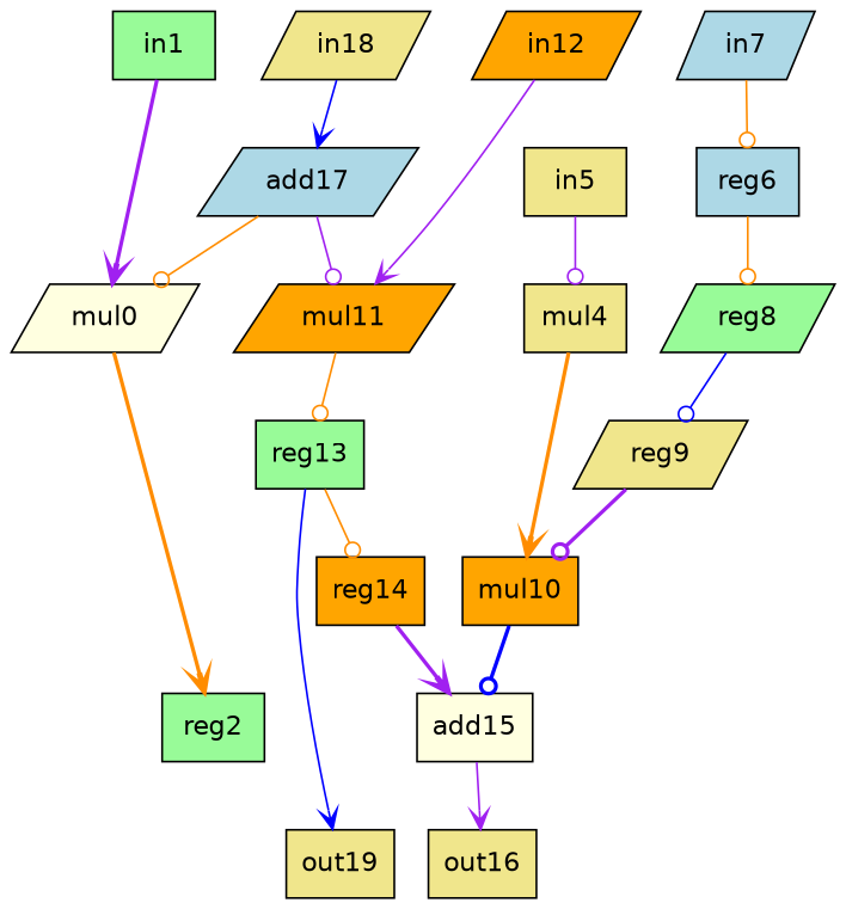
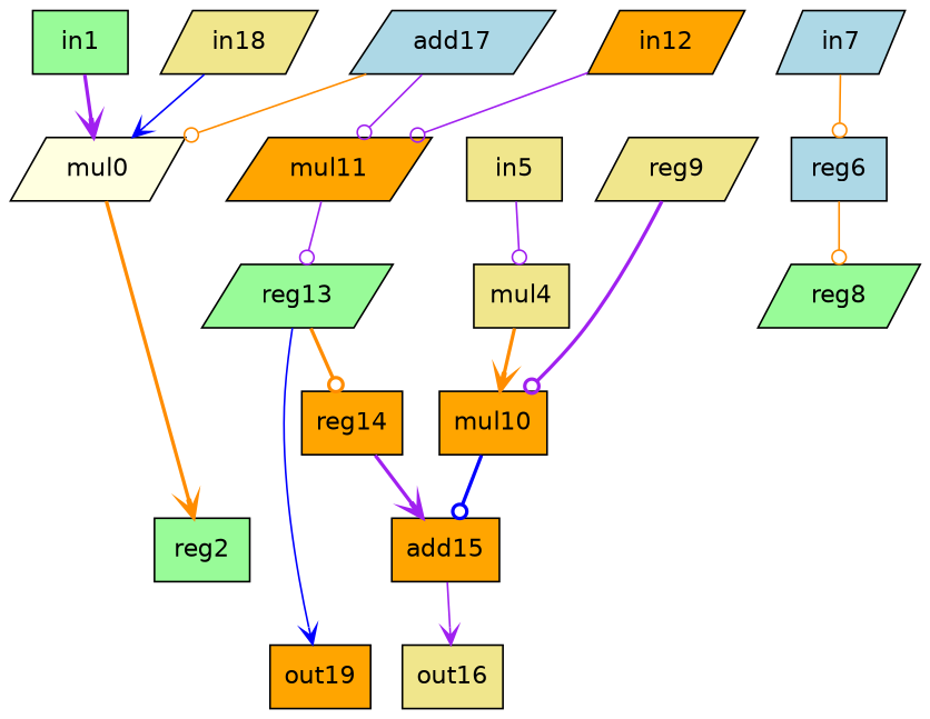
  digraph {
    fontname="DejaVu Sans"
    node [fillcolor=orange fontname="DejaVu Sans" op=reg shape=box style=filled]
    edge [arrowhead=odot color=purple fontname="DejaVu Sans" port=0 style=solid weight=0]
    n1 [fillcolor=lightyellow label=mul0 op=mul shape=parallelogram]
    n2 [fillcolor=palegreen label=reg2]
    n3 [fillcolor=palegreen label=in1 op=in]
    n4 [label=mul10 op=mul]
-   n5 [fillcolor=lightyellow label=add15 op=add]
+   n5 [label=add15 op=add]
    n6 [fillcolor=khaki label=out16 op=out]
    n7 [label=mul11 op=mul shape=parallelogram]
-   n8 [fillcolor=palegreen label=reg13]
+   n8 [fillcolor=palegreen label=reg13 shape=parallelogram]
    n9 [label=reg14]
-   n10 [fillcolor=khaki label=out19 op=out]
+   n10 [label=out19 op=out]
    n11 [label=in12 op=in shape=parallelogram]
    n12 [fillcolor=lightblue label=add17 op=addi shape=parallelogram value=2]
    n13 [fillcolor=khaki label=in18 op=in shape=parallelogram]
    n14 [fillcolor=khaki label=mul4 op=mul]
    n15 [fillcolor=khaki label=in5 op=in]
    n16 [fillcolor=lightblue label=reg6]
    n17 [fillcolor=palegreen label=reg8 shape=parallelogram]
    n18 [fillcolor=khaki label=reg9 shape=parallelogram]
    n19 [fillcolor=lightblue label=in7 op=in shape=parallelogram]
    n1 -> n2 [arrowhead=vee color=darkorange style=bold]
    n3 -> n1 [arrowhead=vee port=1 style=bold]
    n4 -> n5 [color=blue port=1 style=bold]
    n5 -> n6 [arrowhead=vee]
-   n7 -> n8 [color=darkorange]
-   n8 -> n9 [color=darkorange]
+   n7 -> n8
+   n8 -> n9 [color=darkorange style=bold]
    n8 -> n10 [arrowhead=vee color=blue]
    n9 -> n5 [arrowhead=vee style=bold]
-   n11 -> n7 [arrowhead=vee port=1]
+   n11 -> n7 [port=1]
    n12 -> n1 [color=darkorange]
    n12 -> n7
-   n13 -> n12 [arrowhead=vee color=blue]
+   n13 -> n1 [arrowhead=vee color=blue]
    n14 -> n4 [arrowhead=vee color=darkorange style=bold]
    n15 -> n14 [port=1]
    n16 -> n17 [color=darkorange weight=1]
-   n17 -> n18 [color=blue]
    n18 -> n4 [port=1 style=bold]
    n19 -> n16 [color=darkorange]
  }
